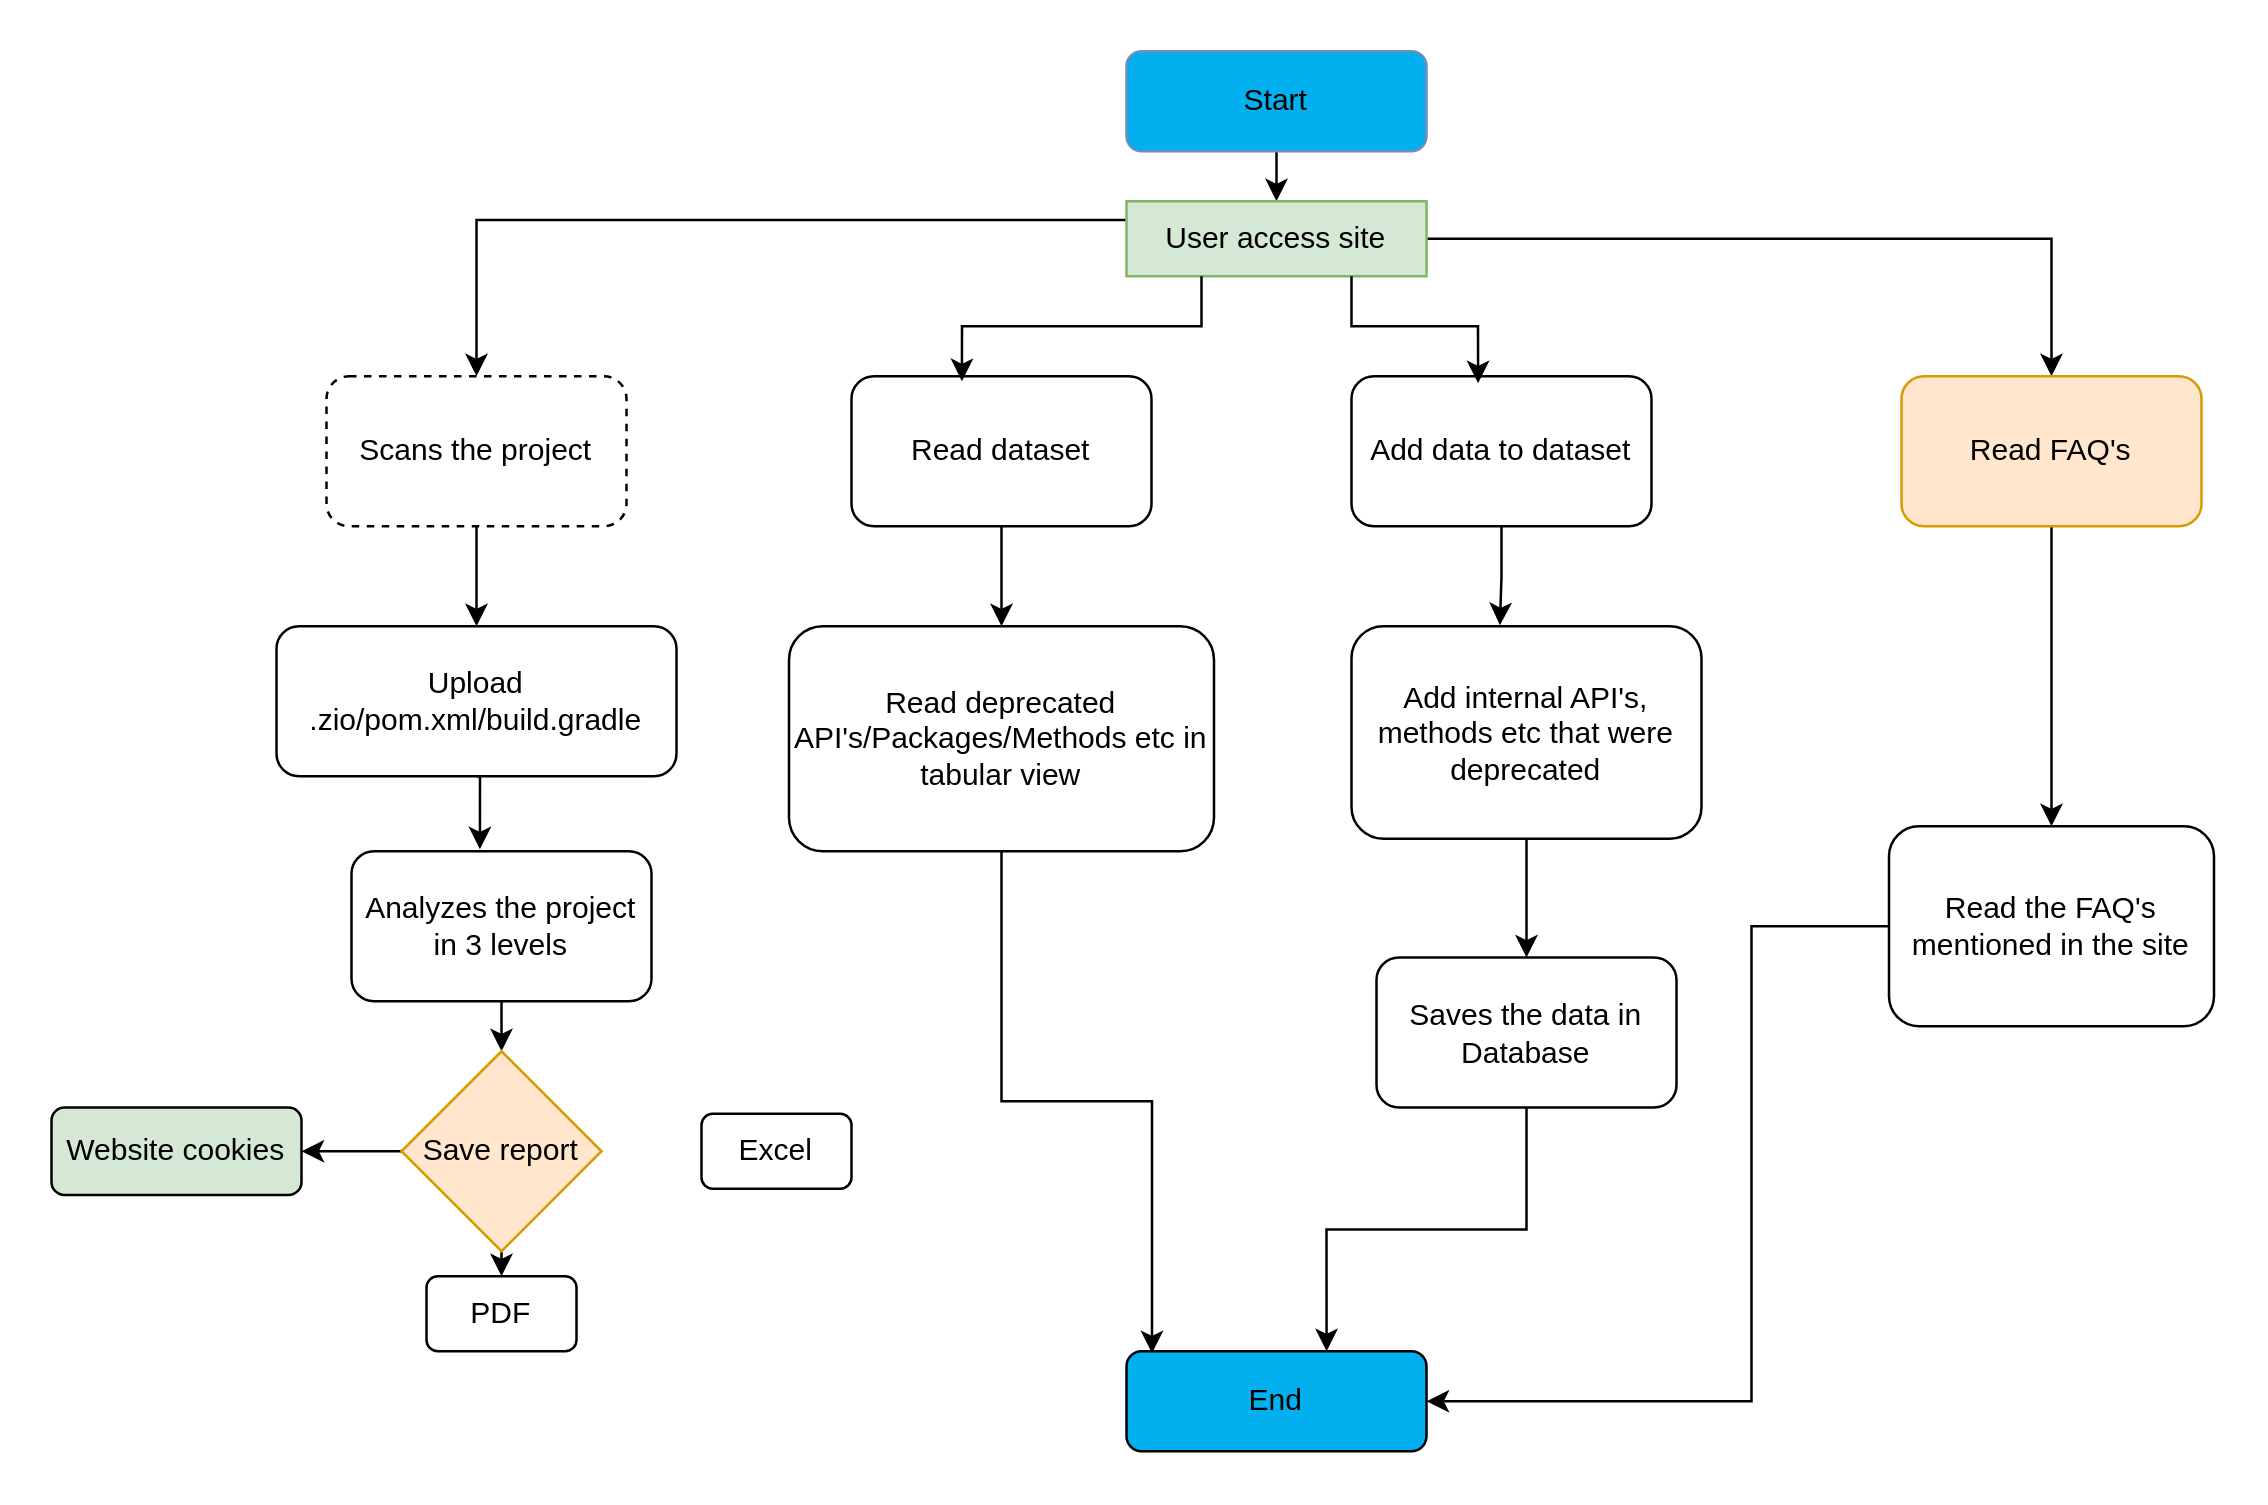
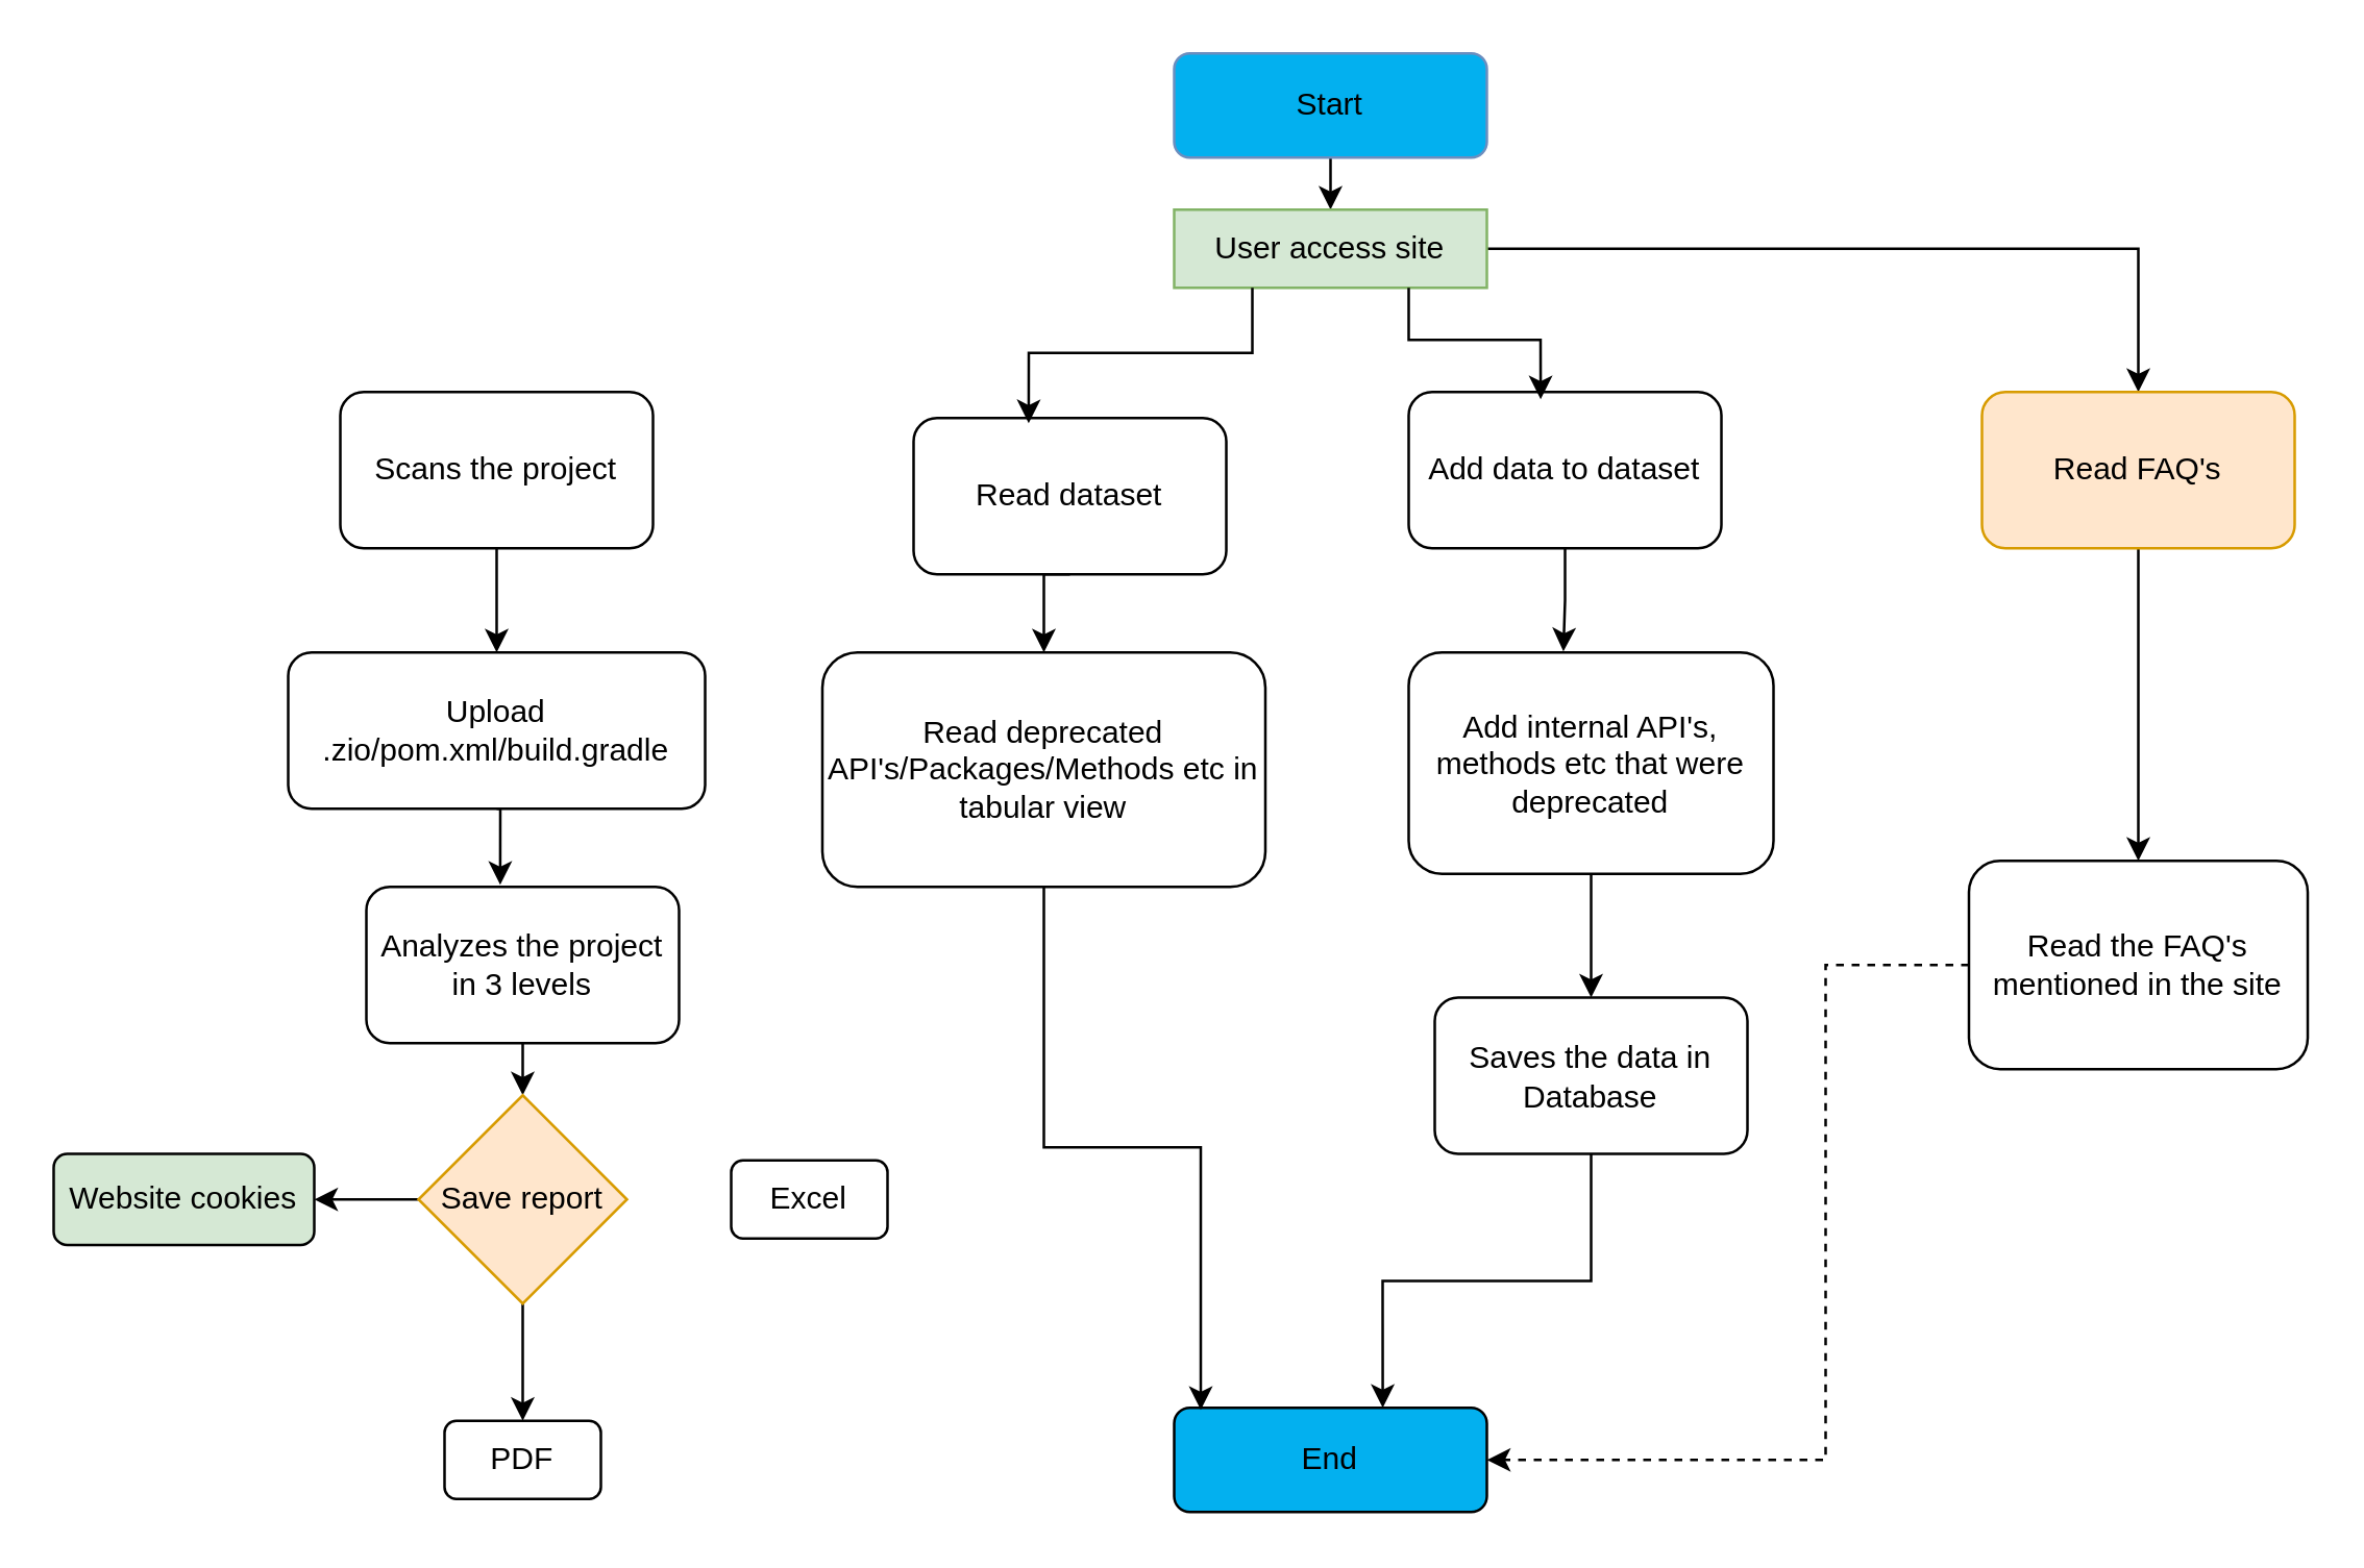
  <mxCell id="0" />
  <mxCell id="1" parent="0" />
  <mxCell id="2" style="edgeStyle=orthogonalEdgeStyle;rounded=0;orthogonalLoop=1;jettySize=auto;html=1;exitX=0.5;exitY=1;exitDx=0;exitDy=0;entryX=0.5;entryY=0;entryDx=0;entryDy=0;" edge="1" parent="1" source="3" target="7"><mxGeometry relative="1" as="geometry" /></mxCell>
  <mxCell id="3" value="Start" style="rounded=1;whiteSpace=wrap;html=1;fontSize=12;glass=0;strokeWidth=1;shadow=0;fillColor=#03b0ef;strokeColor=#6c8ebf;" parent="1" vertex="1"><mxGeometry x="450" y="20" width="120" height="40" as="geometry" /></mxCell>
  <mxCell id="4" value="End" style="rounded=1;whiteSpace=wrap;html=1;fontSize=12;glass=0;strokeWidth=1;shadow=0;fillColor=#03b0ef;" parent="1" vertex="1"><mxGeometry x="450" y="540" width="120" height="40" as="geometry" /></mxCell>
- <mxCell id="5" style="edgeStyle=orthogonalEdgeStyle;rounded=0;orthogonalLoop=1;jettySize=auto;html=1;exitX=0;exitY=0.25;exitDx=0;exitDy=0;entryX=0.5;entryY=0;entryDx=0;entryDy=0;" edge="1" parent="1" source="7" target="9"><mxGeometry relative="1" as="geometry" /></mxCell>
  <mxCell id="6" style="edgeStyle=orthogonalEdgeStyle;rounded=0;orthogonalLoop=1;jettySize=auto;html=1;entryX=0.5;entryY=0;entryDx=0;entryDy=0;" edge="1" parent="1" source="7" target="14"><mxGeometry relative="1" as="geometry" /></mxCell>
  <mxCell id="7" value="User access site" style="rounded=0;whiteSpace=wrap;html=1;fillColor=#d5e8d4;strokeColor=#82b366;" vertex="1" parent="1"><mxGeometry x="450" y="80" width="120" height="30" as="geometry" /></mxCell>
  <mxCell id="8" style="edgeStyle=orthogonalEdgeStyle;rounded=0;orthogonalLoop=1;jettySize=auto;html=1;exitX=0.5;exitY=1;exitDx=0;exitDy=0;" edge="1" parent="1" source="9" target="15"><mxGeometry relative="1" as="geometry" /></mxCell>
- <mxCell id="9" value="Scans the project" style="rounded=1;whiteSpace=wrap;html=1;dashed=1;" vertex="1" parent="1"><mxGeometry x="130" y="150" width="120" height="60" as="geometry" /></mxCell>
+ <mxCell id="9" value="Scans the project" style="rounded=1;whiteSpace=wrap;html=1;" vertex="1" parent="1"><mxGeometry x="130" y="150" width="120" height="60" as="geometry" /></mxCell>
  <mxCell id="10" style="edgeStyle=orthogonalEdgeStyle;rounded=0;orthogonalLoop=1;jettySize=auto;html=1;exitX=0.5;exitY=1;exitDx=0;exitDy=0;entryX=0.5;entryY=0;entryDx=0;entryDy=0;" edge="1" parent="1" source="11" target="27"><mxGeometry relative="1" as="geometry" /></mxCell>
- <mxCell id="11" value="Read dataset" style="rounded=1;whiteSpace=wrap;html=1;" vertex="1" parent="1"><mxGeometry x="340" y="150" width="120" height="60" as="geometry" /></mxCell>
+ <mxCell id="11" value="Read dataset" style="rounded=1;whiteSpace=wrap;html=1;" vertex="1" parent="1"><mxGeometry x="350" y="160" width="120" height="60" as="geometry" /></mxCell>
  <mxCell id="12" value="Add data to dataset" style="rounded=1;whiteSpace=wrap;html=1;" vertex="1" parent="1"><mxGeometry x="540" y="150" width="120" height="60" as="geometry" /></mxCell>
  <mxCell id="13" style="edgeStyle=orthogonalEdgeStyle;rounded=0;orthogonalLoop=1;jettySize=auto;html=1;entryX=0.5;entryY=0;entryDx=0;entryDy=0;" edge="1" parent="1" source="14" target="32"><mxGeometry relative="1" as="geometry" /></mxCell>
  <mxCell id="14" value="Read FAQ's" style="rounded=1;whiteSpace=wrap;html=1;fillColor=#ffe6cc;strokeColor=#d79b00;" vertex="1" parent="1"><mxGeometry x="760" y="150" width="120" height="60" as="geometry" /></mxCell>
  <mxCell id="15" value="Upload .zio/pom.xml/build.gradle" style="rounded=1;whiteSpace=wrap;html=1;" vertex="1" parent="1"><mxGeometry x="110" y="250" width="160" height="60" as="geometry" /></mxCell>
  <mxCell id="16" style="edgeStyle=orthogonalEdgeStyle;rounded=0;orthogonalLoop=1;jettySize=auto;html=1;exitX=0.5;exitY=1;exitDx=0;exitDy=0;entryX=0.5;entryY=0;entryDx=0;entryDy=0;" edge="1" parent="1" source="17" target="20"><mxGeometry relative="1" as="geometry" /></mxCell>
  <mxCell id="17" value="Analyzes the project in 3 levels" style="rounded=1;whiteSpace=wrap;html=1;" vertex="1" parent="1"><mxGeometry x="140" y="340" width="120" height="60" as="geometry" /></mxCell>
  <mxCell id="18" style="edgeStyle=orthogonalEdgeStyle;rounded=0;orthogonalLoop=1;jettySize=auto;html=1;exitX=0;exitY=0.5;exitDx=0;exitDy=0;entryX=1;entryY=0.5;entryDx=0;entryDy=0;" edge="1" parent="1" source="20" target="23"><mxGeometry relative="1" as="geometry" /></mxCell>
  <mxCell id="19" style="edgeStyle=orthogonalEdgeStyle;rounded=0;orthogonalLoop=1;jettySize=auto;html=1;exitX=0.5;exitY=1;exitDx=0;exitDy=0;entryX=0.5;entryY=0;entryDx=0;entryDy=0;" edge="1" parent="1" source="20" target="22"><mxGeometry relative="1" as="geometry" /></mxCell>
  <mxCell id="20" value="Save report" style="rhombus;whiteSpace=wrap;html=1;fillColor=#ffe6cc;strokeColor=#d79b00;" vertex="1" parent="1"><mxGeometry x="160" y="420" width="80" height="80" as="geometry" /></mxCell>
  <mxCell id="21" value="Excel" style="rounded=1;whiteSpace=wrap;html=1;" vertex="1" parent="1"><mxGeometry x="280" y="445" width="60" height="30" as="geometry" /></mxCell>
- <mxCell id="22" value="PDF" style="rounded=1;whiteSpace=wrap;html=1;" vertex="1" parent="1"><mxGeometry x="170" y="510" width="60" height="30" as="geometry" /></mxCell>
+ <mxCell id="22" value="PDF" style="rounded=1;whiteSpace=wrap;html=1;" vertex="1" parent="1"><mxGeometry x="170" y="545" width="60" height="30" as="geometry" /></mxCell>
  <mxCell id="23" value="Website cookies" style="rounded=1;whiteSpace=wrap;html=1;fillColor=#d5e8d4;" vertex="1" parent="1"><mxGeometry x="20" y="442.5" width="100" height="35" as="geometry" /></mxCell>
  <mxCell id="24" style="edgeStyle=orthogonalEdgeStyle;rounded=0;orthogonalLoop=1;jettySize=auto;html=1;exitX=0.5;exitY=1;exitDx=0;exitDy=0;entryX=0.428;entryY=-0.013;entryDx=0;entryDy=0;entryPerimeter=0;" edge="1" parent="1" source="15" target="17"><mxGeometry relative="1" as="geometry" /></mxCell>
  <mxCell id="25" style="edgeStyle=orthogonalEdgeStyle;rounded=0;orthogonalLoop=1;jettySize=auto;html=1;exitX=0.25;exitY=1;exitDx=0;exitDy=0;entryX=0.368;entryY=0.033;entryDx=0;entryDy=0;entryPerimeter=0;" edge="1" parent="1" source="7" target="11"><mxGeometry relative="1" as="geometry" /></mxCell>
  <mxCell id="26" style="edgeStyle=orthogonalEdgeStyle;rounded=0;orthogonalLoop=1;jettySize=auto;html=1;exitX=0.75;exitY=1;exitDx=0;exitDy=0;entryX=0.422;entryY=0.047;entryDx=0;entryDy=0;entryPerimeter=0;" edge="1" parent="1" source="7" target="12"><mxGeometry relative="1" as="geometry" /></mxCell>
  <mxCell id="27" value="Read deprecated API's/Packages/Methods etc in tabular view" style="rounded=1;whiteSpace=wrap;html=1;" vertex="1" parent="1"><mxGeometry x="315" y="250" width="170" height="90" as="geometry" /></mxCell>
  <mxCell id="28" style="edgeStyle=orthogonalEdgeStyle;rounded=0;orthogonalLoop=1;jettySize=auto;html=1;entryX=0.5;entryY=0;entryDx=0;entryDy=0;" edge="1" parent="1" source="29" target="34"><mxGeometry relative="1" as="geometry" /></mxCell>
  <mxCell id="29" value="Add internal API's, methods etc that were deprecated" style="rounded=1;whiteSpace=wrap;html=1;" vertex="1" parent="1"><mxGeometry x="540" y="250" width="140" height="85" as="geometry" /></mxCell>
  <mxCell id="30" style="edgeStyle=orthogonalEdgeStyle;rounded=0;orthogonalLoop=1;jettySize=auto;html=1;entryX=0.424;entryY=-0.005;entryDx=0;entryDy=0;entryPerimeter=0;" edge="1" parent="1" source="12" target="29"><mxGeometry relative="1" as="geometry" /></mxCell>
- <mxCell id="31" style="edgeStyle=orthogonalEdgeStyle;rounded=0;orthogonalLoop=1;jettySize=auto;html=1;entryX=1;entryY=0.5;entryDx=0;entryDy=0;" edge="1" parent="1" source="32" target="4"><mxGeometry relative="1" as="geometry"><Array as="points"><mxPoint x="700" y="370" /><mxPoint x="700" y="560" /></Array></mxGeometry></mxCell>
+ <mxCell id="31" style="edgeStyle=orthogonalEdgeStyle;rounded=0;orthogonalLoop=1;jettySize=auto;html=1;entryX=1;entryY=0.5;entryDx=0;entryDy=0;dashed=1;" edge="1" parent="1" source="32" target="4"><mxGeometry relative="1" as="geometry"><Array as="points"><mxPoint x="700" y="370" /><mxPoint x="700" y="560" /></Array></mxGeometry></mxCell>
  <mxCell id="32" value="Read the FAQ's mentioned in the site" style="rounded=1;whiteSpace=wrap;html=1;" vertex="1" parent="1"><mxGeometry x="755" y="330" width="130" height="80" as="geometry" /></mxCell>
  <mxCell id="33" style="edgeStyle=orthogonalEdgeStyle;rounded=0;orthogonalLoop=1;jettySize=auto;html=1;exitX=0.5;exitY=1;exitDx=0;exitDy=0;entryX=0.085;entryY=0.02;entryDx=0;entryDy=0;entryPerimeter=0;" edge="1" parent="1" source="27" target="4"><mxGeometry relative="1" as="geometry" /></mxCell>
  <mxCell id="34" value="Saves the data in Database" style="rounded=1;whiteSpace=wrap;html=1;" vertex="1" parent="1"><mxGeometry x="550" y="382.5" width="120" height="60" as="geometry" /></mxCell>
  <mxCell id="35" style="edgeStyle=orthogonalEdgeStyle;rounded=0;orthogonalLoop=1;jettySize=auto;html=1;entryX=0.667;entryY=0;entryDx=0;entryDy=0;entryPerimeter=0;" edge="1" parent="1" source="34" target="4"><mxGeometry relative="1" as="geometry" /></mxCell>
